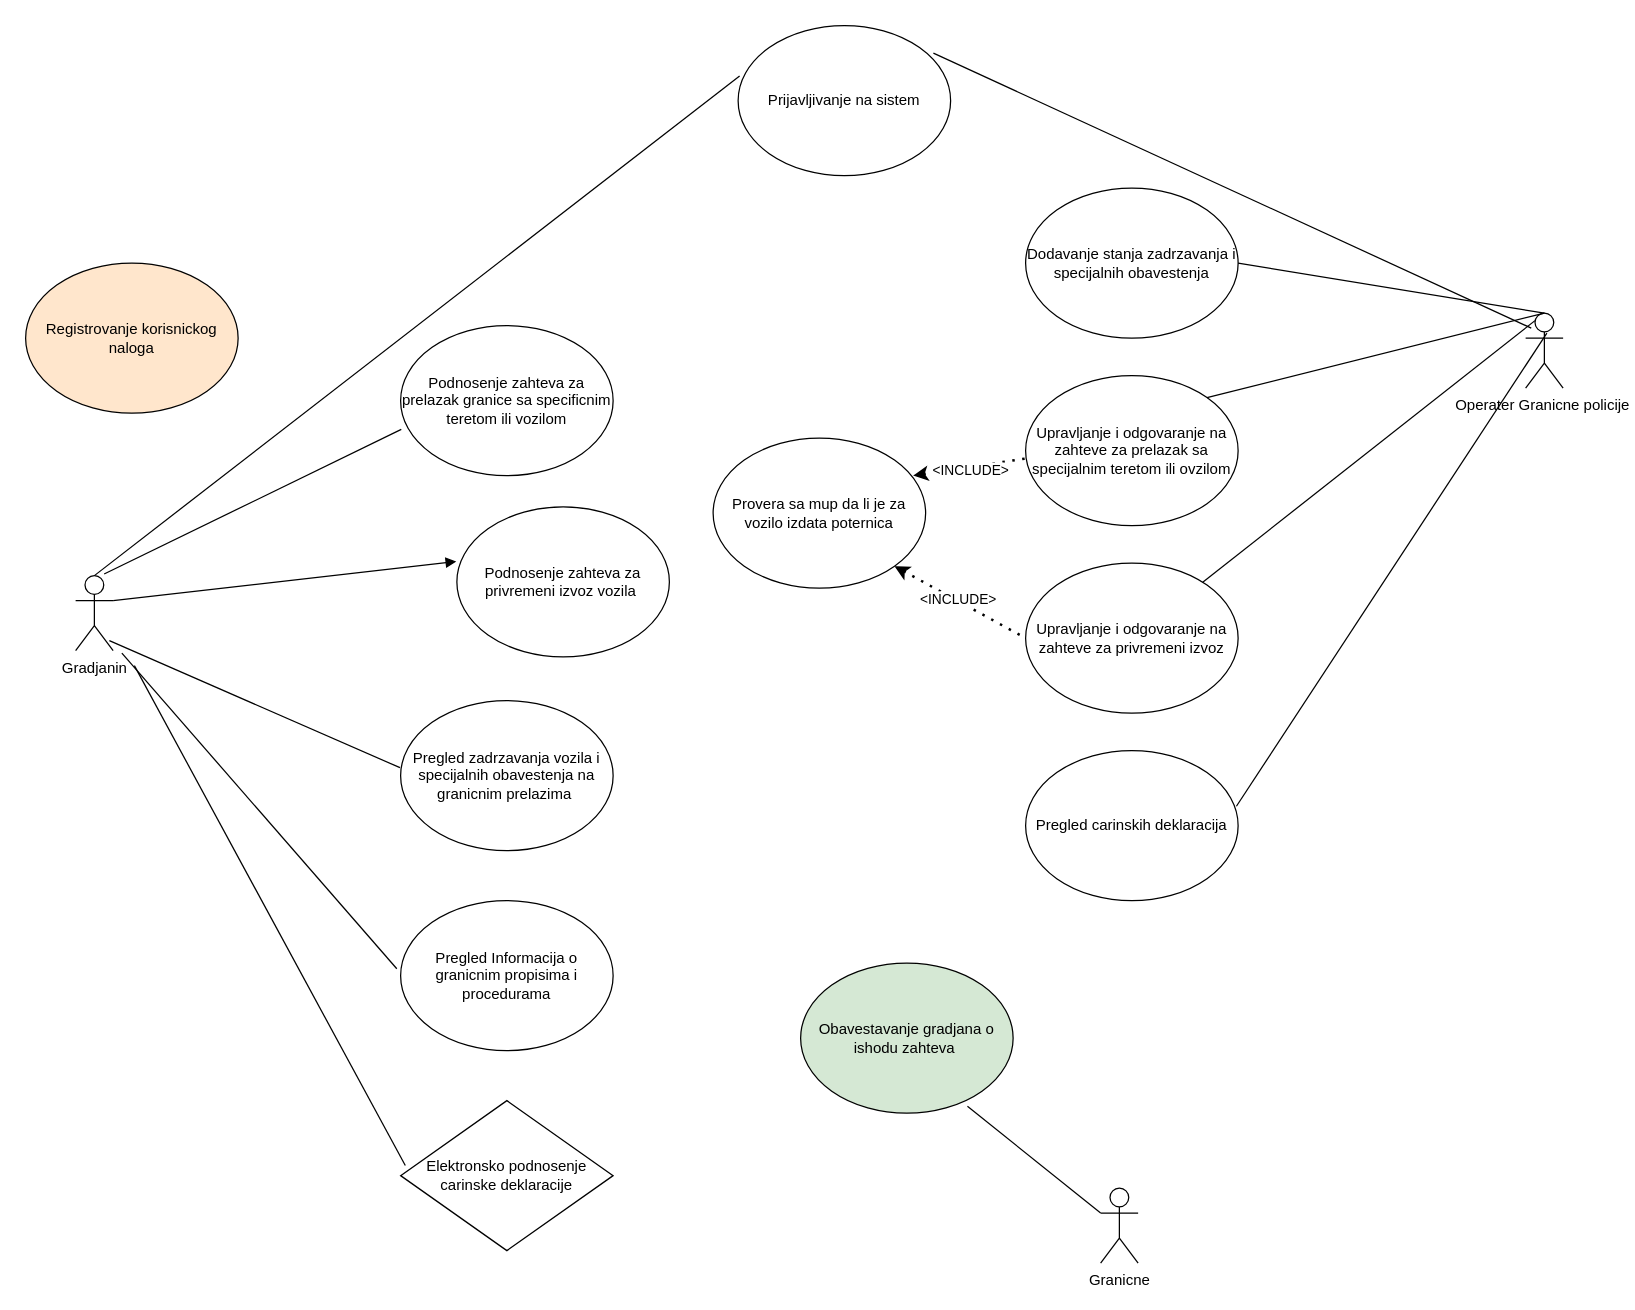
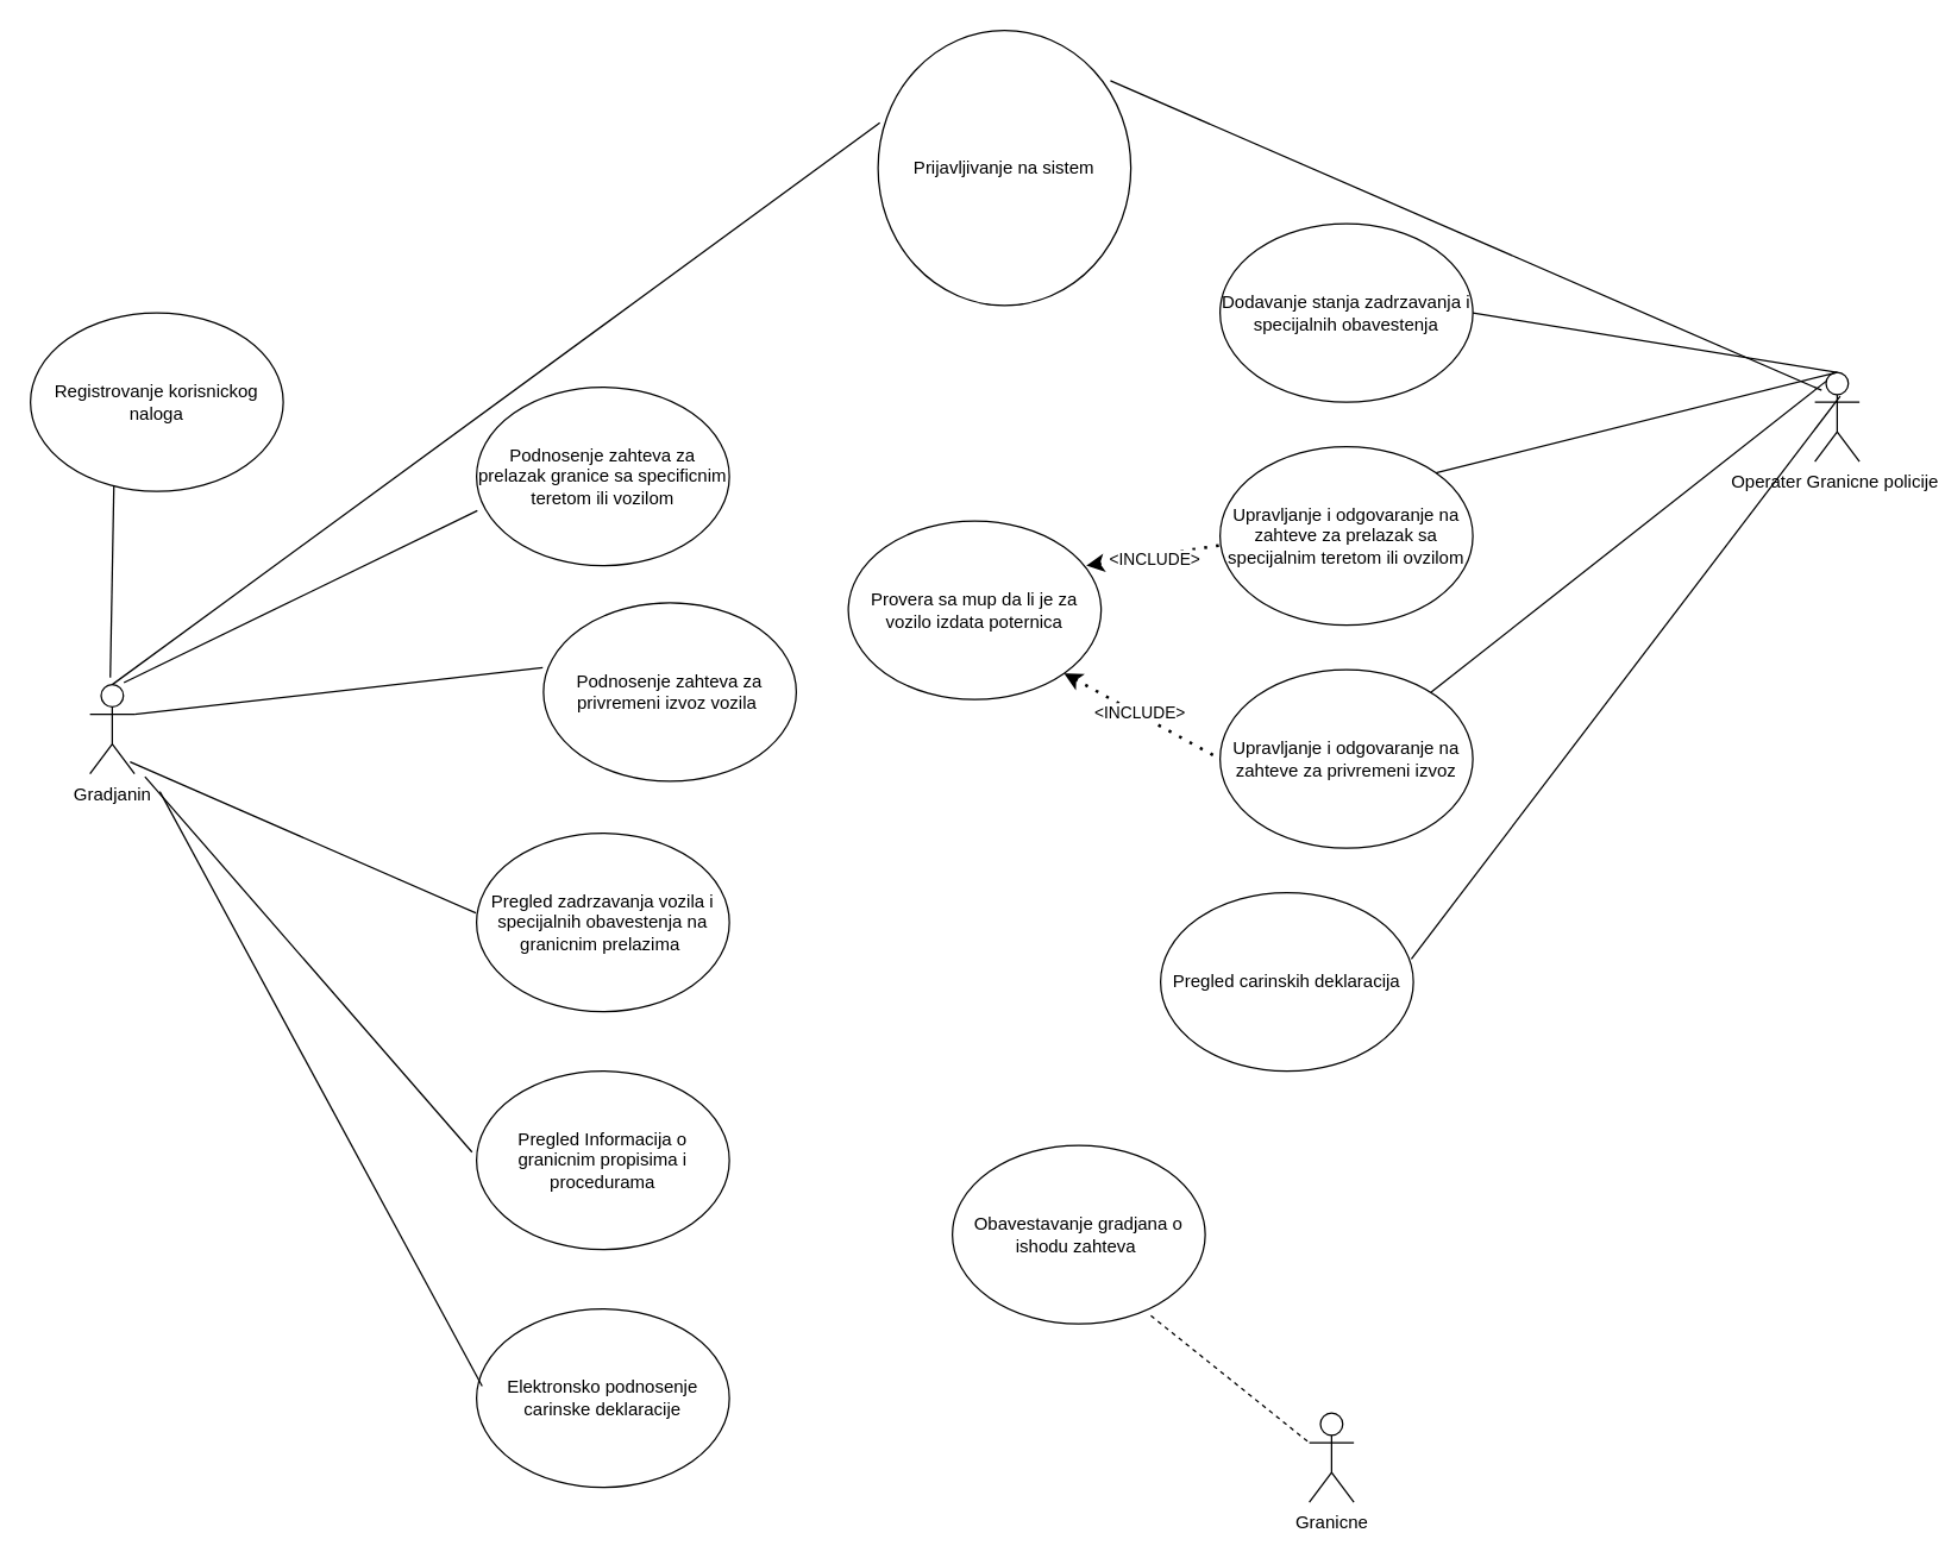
  <mxCell id="0" />
  <mxCell id="1" parent="0" />
  <mxCell id="2" value="Gradjanin&lt;div&gt;&lt;br&gt;&lt;/div&gt;" style="shape=umlActor;verticalLabelPosition=bottom;verticalAlign=top;html=1;" parent="1" vertex="1"><mxGeometry x="60" y="460" width="30" height="60" as="geometry" /></mxCell>
  <mxCell id="3" value="Operater Granicne policije&amp;nbsp;" style="shape=umlActor;verticalLabelPosition=bottom;verticalAlign=top;html=1;" parent="1" vertex="1"><mxGeometry x="1220" y="250" width="30" height="60" as="geometry" /></mxCell>
  <mxCell id="4" value="Podnosenje zahteva za prelazak granice sa specificnim teretom ili vozilom" style="ellipse;whiteSpace=wrap;html=1;" parent="1" vertex="1"><mxGeometry x="320" y="260" width="170" height="120" as="geometry" /></mxCell>
  <mxCell id="5" value="" style="endArrow=none;html=1;rounded=0;entryX=0.003;entryY=0.692;entryDx=0;entryDy=0;entryPerimeter=0;exitX=0.761;exitY=-0.022;exitDx=0;exitDy=0;exitPerimeter=0;" parent="1" source="2" target="4" edge="1"><mxGeometry width="50" height="50" relative="1" as="geometry"><mxPoint x="570" y="520" as="sourcePoint" /><mxPoint x="620" y="470" as="targetPoint" /></mxGeometry></mxCell>
  <mxCell id="6" value="Podnosenje zahteva za privremeni izvoz vozila&amp;nbsp;" style="ellipse;whiteSpace=wrap;html=1;" parent="1" vertex="1"><mxGeometry x="365" y="405" width="170" height="120" as="geometry" /></mxCell>
- <mxCell id="7" value="" style="endArrow=block;html=1;rounded=0;entryX=-0.003;entryY=0.364;entryDx=0;entryDy=0;entryPerimeter=0;exitX=1;exitY=0.333;exitDx=0;exitDy=0;exitPerimeter=0;" parent="1" source="2" target="6" edge="1"><mxGeometry width="50" height="50" relative="1" as="geometry"><mxPoint x="253" y="459" as="sourcePoint" /><mxPoint x="331" y="383" as="targetPoint" /></mxGeometry></mxCell>
- <mxCell id="8" value="Prijavljivanje na sistem" style="ellipse;whiteSpace=wrap;html=1;" parent="1" vertex="1"><mxGeometry x="590" y="20" width="170" height="120" as="geometry" /></mxCell>
+ <mxCell id="7" value="" style="endArrow=none;html=1;rounded=0;entryX=-0.003;entryY=0.364;entryDx=0;entryDy=0;entryPerimeter=0;exitX=1;exitY=0.333;exitDx=0;exitDy=0;exitPerimeter=0;" parent="1" source="2" target="6" edge="1"><mxGeometry width="50" height="50" relative="1" as="geometry"><mxPoint x="253" y="459" as="sourcePoint" /><mxPoint x="331" y="383" as="targetPoint" /></mxGeometry></mxCell>
+ <mxCell id="8" value="Prijavljivanje na sistem" style="ellipse;whiteSpace=wrap;html=1;" parent="1" vertex="1"><mxGeometry x="590" y="20" width="170" height="185" as="geometry" /></mxCell>
  <mxCell id="9" value="" style="endArrow=none;html=1;rounded=0;entryX=0.007;entryY=0.336;entryDx=0;entryDy=0;entryPerimeter=0;exitX=0.5;exitY=0;exitDx=0;exitDy=0;exitPerimeter=0;" parent="1" source="2" target="8" edge="1"><mxGeometry width="50" height="50" relative="1" as="geometry"><mxPoint x="263" y="469" as="sourcePoint" /><mxPoint x="519" y="494" as="targetPoint" /></mxGeometry></mxCell>
  <mxCell id="10" value="" style="endArrow=none;html=1;rounded=0;entryX=0.919;entryY=0.183;entryDx=0;entryDy=0;entryPerimeter=0;exitX=0.15;exitY=0.2;exitDx=0;exitDy=0;exitPerimeter=0;" parent="1" source="3" target="8" edge="1"><mxGeometry width="50" height="50" relative="1" as="geometry"><mxPoint x="273" y="479" as="sourcePoint" /><mxPoint x="521" y="640" as="targetPoint" /></mxGeometry></mxCell>
  <mxCell id="11" value="Upravljanje i odgovaranje na zahteve za prelazak sa specijalnim teretom ili ovzilom" style="ellipse;whiteSpace=wrap;html=1;" parent="1" vertex="1"><mxGeometry x="820" y="300" width="170" height="120" as="geometry" /></mxCell>
  <mxCell id="12" value="" style="endArrow=none;html=1;rounded=0;entryX=1;entryY=0;entryDx=0;entryDy=0;exitX=0.5;exitY=0;exitDx=0;exitDy=0;exitPerimeter=0;" parent="1" source="3" target="11" edge="1"><mxGeometry width="50" height="50" relative="1" as="geometry"><mxPoint x="1126" y="470" as="sourcePoint" /><mxPoint x="676" y="622" as="targetPoint" /></mxGeometry></mxCell>
  <mxCell id="13" value="Upravljanje i odgovaranje na zahteve za privremeni izvoz" style="ellipse;whiteSpace=wrap;html=1;" parent="1" vertex="1"><mxGeometry x="820" y="450" width="170" height="120" as="geometry" /></mxCell>
  <mxCell id="14" value="" style="endArrow=none;html=1;rounded=0;exitX=0.25;exitY=0.1;exitDx=0;exitDy=0;exitPerimeter=0;" parent="1" source="3" target="13" edge="1"><mxGeometry width="50" height="50" relative="1" as="geometry"><mxPoint x="1105" y="590" as="sourcePoint" /><mxPoint x="656" y="752" as="targetPoint" /></mxGeometry></mxCell>
- <mxCell id="15" value="Registrovanje korisnickog naloga" style="ellipse;whiteSpace=wrap;html=1;fillColor=#ffe6cc;" parent="1" vertex="1"><mxGeometry x="20" y="210" width="170" height="120" as="geometry" /></mxCell>
+ <mxCell id="15" value="Registrovanje korisnickog naloga" style="ellipse;whiteSpace=wrap;html=1;" parent="1" vertex="1"><mxGeometry x="20" y="210" width="170" height="120" as="geometry" /></mxCell>
+ <mxCell id="16" value="" style="endArrow=none;html=1;rounded=0;entryX=0.33;entryY=0.968;entryDx=0;entryDy=0;exitX=0.456;exitY=-0.078;exitDx=0;exitDy=0;exitPerimeter=0;entryPerimeter=0;" parent="1" source="2" target="15" edge="1"><mxGeometry width="50" height="50" relative="1" as="geometry"><mxPoint x="725" y="340" as="sourcePoint" /><mxPoint x="276" y="502" as="targetPoint" /></mxGeometry></mxCell>
  <mxCell id="17" value="Pregled zadrzavanja vozila i specijalnih obavestenja na granicnim prelazima&amp;nbsp;" style="ellipse;whiteSpace=wrap;html=1;" parent="1" vertex="1"><mxGeometry x="320" y="560" width="170" height="120" as="geometry" /></mxCell>
  <mxCell id="18" value="" style="endArrow=none;html=1;rounded=0;entryX=-0.003;entryY=0.447;entryDx=0;entryDy=0;entryPerimeter=0;exitX=0.9;exitY=0.867;exitDx=0;exitDy=0;exitPerimeter=0;" parent="1" source="2" target="17" edge="1"><mxGeometry width="50" height="50" relative="1" as="geometry"><mxPoint x="273" y="479" as="sourcePoint" /><mxPoint x="521" y="670" as="targetPoint" /></mxGeometry></mxCell>
  <mxCell id="19" value="Dodavanje stanja zadrzavanja i specijalnih obavestenja" style="ellipse;whiteSpace=wrap;html=1;" parent="1" vertex="1"><mxGeometry x="820" y="150" width="170" height="120" as="geometry" /></mxCell>
  <mxCell id="20" value="" style="endArrow=none;html=1;rounded=0;entryX=1;entryY=0.5;entryDx=0;entryDy=0;exitX=0.5;exitY=0;exitDx=0;exitDy=0;exitPerimeter=0;" parent="1" source="3" target="19" edge="1"><mxGeometry width="50" height="50" relative="1" as="geometry"><mxPoint x="1125" y="482" as="sourcePoint" /><mxPoint x="676" y="652" as="targetPoint" /></mxGeometry></mxCell>
  <mxCell id="21" value="Provera sa mup da li je za vozilo izdata poternica" style="ellipse;whiteSpace=wrap;html=1;" parent="1" vertex="1"><mxGeometry x="570" y="350" width="170" height="120" as="geometry" /></mxCell>
  <mxCell id="22" value="" style="endArrow=none;dashed=1;html=1;dashPattern=1 3;strokeWidth=2;rounded=0;exitX=1;exitY=1;exitDx=0;exitDy=0;entryX=0;entryY=0.5;entryDx=0;entryDy=0;curved=0;startArrow=classic;startFill=1;" parent="1" source="21" target="13" edge="1"><mxGeometry width="50" height="50" relative="1" as="geometry"><mxPoint x="720" y="370" as="sourcePoint" /><mxPoint x="857" y="264" as="targetPoint" /></mxGeometry></mxCell>
  <mxCell id="23" value="&amp;lt;INCLUDE&amp;gt;" style="edgeLabel;html=1;align=center;verticalAlign=middle;resizable=0;points=[];" parent="22" vertex="1" connectable="0"><mxGeometry x="-0.053" y="1" relative="1" as="geometry"><mxPoint as="offset" /></mxGeometry></mxCell>
  <mxCell id="24" value="" style="endArrow=none;dashed=1;html=1;dashPattern=1 3;strokeWidth=2;rounded=0;exitX=0.824;exitY=0.083;exitDx=0;exitDy=0;exitPerimeter=0;entryX=0.007;entryY=0.551;entryDx=0;entryDy=0;entryPerimeter=0;startArrow=classic;startFill=1;" parent="1" target="11" edge="1"><mxGeometry width="50" height="50" relative="1" as="geometry"><mxPoint x="730" y="380" as="sourcePoint" /><mxPoint x="867" y="274" as="targetPoint" /></mxGeometry></mxCell>
  <mxCell id="25" value="&amp;lt;INCLUDE&amp;gt;" style="edgeLabel;html=1;align=center;verticalAlign=middle;resizable=0;points=[];" parent="24" vertex="1" connectable="0"><mxGeometry x="0.008" y="-2" relative="1" as="geometry"><mxPoint as="offset" /></mxGeometry></mxCell>
  <mxCell id="26" value="Pregled&amp;nbsp;Informacija o granicnim propisima i procedurama" style="ellipse;whiteSpace=wrap;html=1;" parent="1" vertex="1"><mxGeometry x="320" y="720" width="170" height="120" as="geometry" /></mxCell>
  <mxCell id="27" value="" style="endArrow=none;html=1;rounded=0;entryX=-0.018;entryY=0.454;entryDx=0;entryDy=0;entryPerimeter=0;exitX=0.9;exitY=0.867;exitDx=0;exitDy=0;exitPerimeter=0;" parent="1" target="26" edge="1"><mxGeometry width="50" height="50" relative="1" as="geometry"><mxPoint x="97" y="522" as="sourcePoint" /><mxPoint x="329" y="624" as="targetPoint" /></mxGeometry></mxCell>
- <mxCell id="28" value="Elektronsko podnosenje carinske deklaracije" style="rhombus;whiteSpace=wrap;html=1;" parent="1" vertex="1"><mxGeometry x="320" y="880" width="170" height="120" as="geometry" /></mxCell>
+ <mxCell id="28" value="Elektronsko podnosenje carinske deklaracije" style="ellipse;whiteSpace=wrap;html=1;" parent="1" vertex="1"><mxGeometry x="320" y="880" width="170" height="120" as="geometry" /></mxCell>
  <mxCell id="29" value="" style="endArrow=none;html=1;rounded=0;entryX=0.022;entryY=0.433;entryDx=0;entryDy=0;entryPerimeter=0;exitX=0.9;exitY=0.867;exitDx=0;exitDy=0;exitPerimeter=0;" parent="1" target="28" edge="1"><mxGeometry width="50" height="50" relative="1" as="geometry"><mxPoint x="107" y="532" as="sourcePoint" /><mxPoint x="327" y="784" as="targetPoint" /></mxGeometry></mxCell>
- <mxCell id="30" value="Pregled carinskih deklaracija" style="ellipse;whiteSpace=wrap;html=1;" parent="1" vertex="1"><mxGeometry x="820" y="600" width="170" height="120" as="geometry" /></mxCell>
+ <mxCell id="30" value="Pregled carinskih deklaracija" style="ellipse;whiteSpace=wrap;html=1;" parent="1" vertex="1"><mxGeometry x="780" y="600" width="170" height="120" as="geometry" /></mxCell>
  <mxCell id="31" value="" style="endArrow=none;html=1;rounded=0;exitX=0.25;exitY=0.1;exitDx=0;exitDy=0;exitPerimeter=0;entryX=0.992;entryY=0.371;entryDx=0;entryDy=0;entryPerimeter=0;" parent="1" target="30" edge="1"><mxGeometry width="50" height="50" relative="1" as="geometry"><mxPoint x="1237" y="266" as="sourcePoint" /><mxPoint x="972" y="475" as="targetPoint" /></mxGeometry></mxCell>
  <mxCell id="32" value="Granicne&lt;div&gt;&lt;br&gt;&lt;/div&gt;" style="shape=umlActor;verticalLabelPosition=bottom;verticalAlign=top;html=1;" vertex="1" parent="1"><mxGeometry x="880" y="950" width="30" height="60" as="geometry" /></mxCell>
- <mxCell id="33" value="Obavestavanje gradjana o ishodu zahteva&amp;nbsp;" style="ellipse;whiteSpace=wrap;html=1;fillColor=#d5e8d4;" vertex="1" parent="1"><mxGeometry x="640" y="770" width="170" height="120" as="geometry" /></mxCell>
- <mxCell id="34" value="" style="endArrow=none;html=1;rounded=0;entryX=0;entryY=0.333;entryDx=0;entryDy=0;entryPerimeter=0;exitX=0.785;exitY=0.954;exitDx=0;exitDy=0;exitPerimeter=0;" edge="1" parent="1" source="33" target="32"><mxGeometry width="50" height="50" relative="1" as="geometry"><mxPoint x="107" y="532" as="sourcePoint" /><mxPoint x="327" y="784" as="targetPoint" /></mxGeometry></mxCell>
+ <mxCell id="33" value="Obavestavanje gradjana o ishodu zahteva&amp;nbsp;" style="ellipse;whiteSpace=wrap;html=1;" vertex="1" parent="1"><mxGeometry x="640" y="770" width="170" height="120" as="geometry" /></mxCell>
+ <mxCell id="34" value="" style="endArrow=none;html=1;rounded=0;entryX=0;entryY=0.333;entryDx=0;entryDy=0;entryPerimeter=0;exitX=0.785;exitY=0.954;exitDx=0;exitDy=0;exitPerimeter=0;dashed=1;" edge="1" parent="1" source="33" target="32"><mxGeometry width="50" height="50" relative="1" as="geometry"><mxPoint x="107" y="532" as="sourcePoint" /><mxPoint x="327" y="784" as="targetPoint" /></mxGeometry></mxCell>
